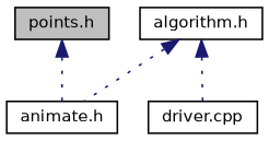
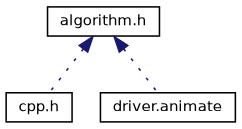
  digraph {
    node [color=black fillcolor=white fontname=Helvetica fontsize=10 shape=record style=filled]
    edge [color=midnightblue dir=back fontname=Helvetica fontsize=10 labelfontname=Helvetica labelfontsize=10 style=dotted]
-   n1 [fillcolor=grey75 fontcolor=black height=0.2 label="points.h" width=0.4]
-   n2 [height=0.2 label="animate.h" width=0.4]
+   n2 [height=0.2 label="cpp.h" width=0.4]
    n3 [height=0.2 label="algorithm.h" width=0.4]
-   n4 [height=0.2 label="driver.cpp" width=0.4]
-   n1 -> n2
+   n4 [height=0.2 label="driver.animate" width=0.4]
    n3 -> n2
    n3 -> n4
  }
